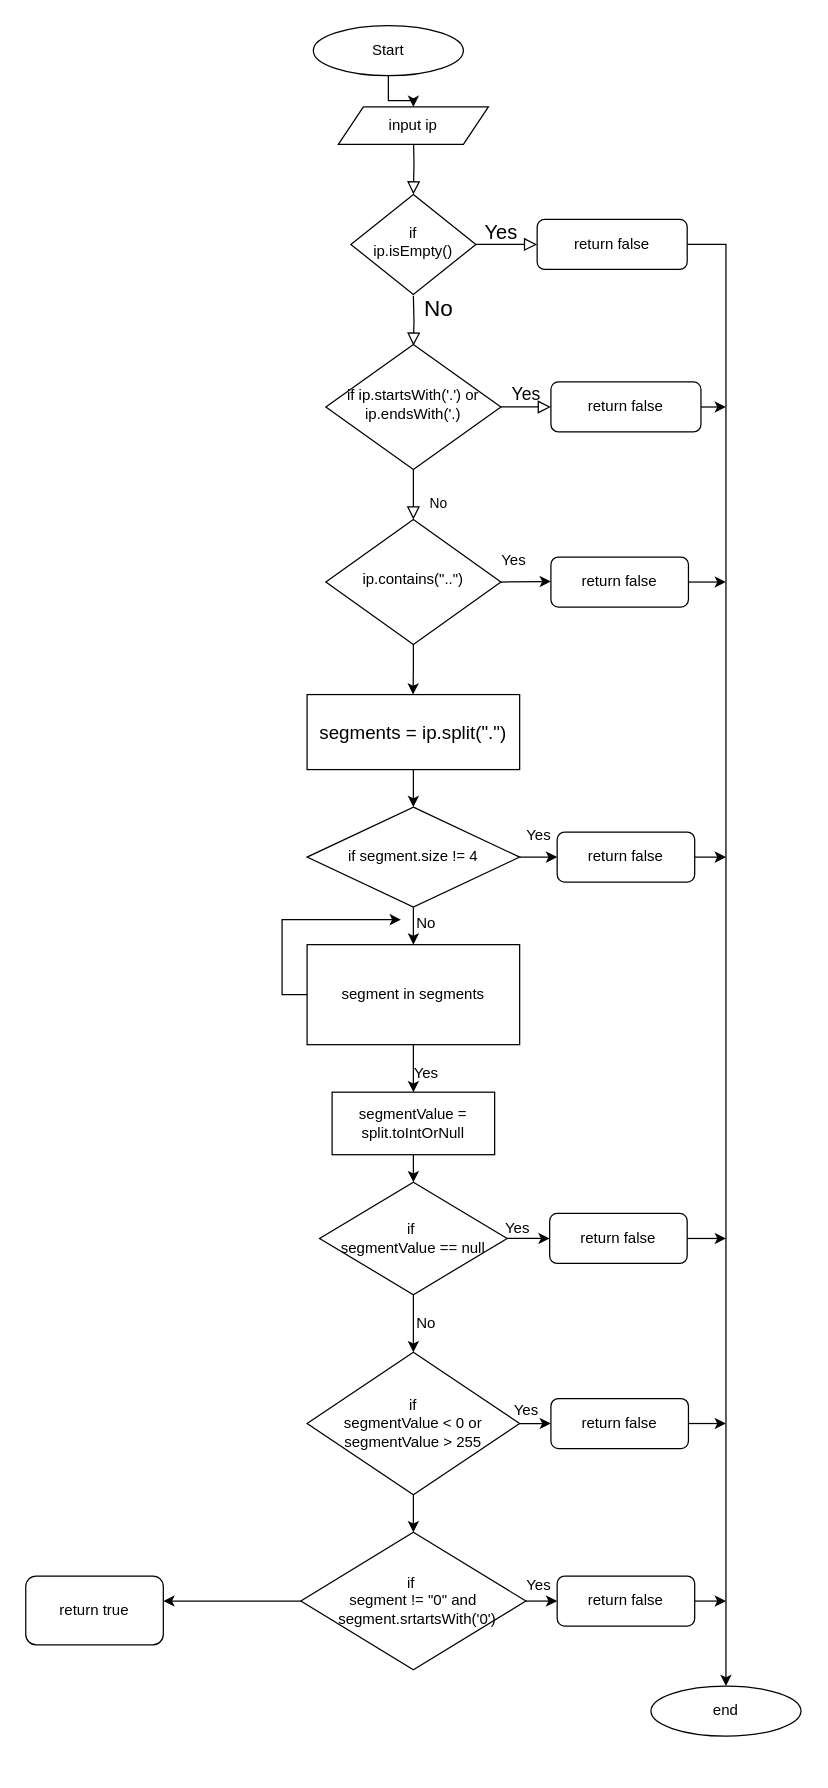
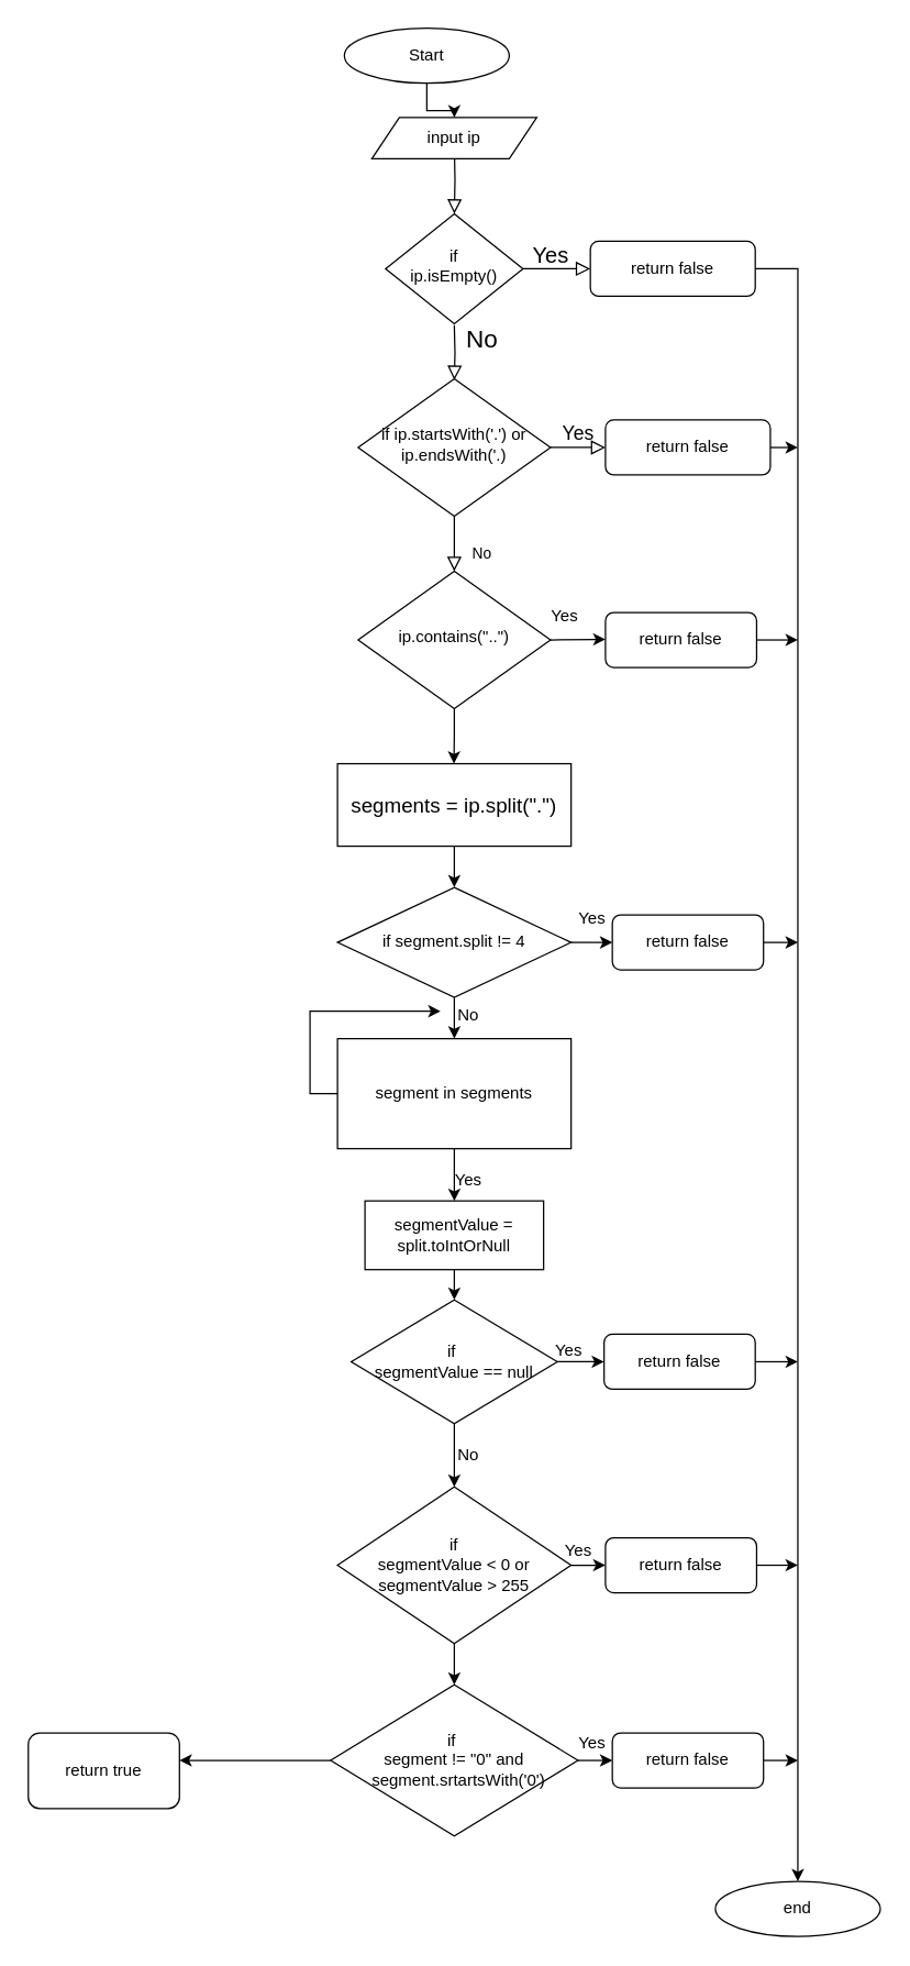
  <mxCell id="0" />
  <mxCell id="1" parent="0" />
  <mxCell id="2" value="" style="rounded=0;html=1;jettySize=auto;orthogonalLoop=1;fontSize=11;endArrow=block;endFill=0;endSize=8;strokeWidth=1;shadow=0;labelBackgroundColor=none;edgeStyle=orthogonalEdgeStyle;" parent="1" target="5" edge="1"><mxGeometry relative="1" as="geometry"><mxPoint x="330" y="105" as="sourcePoint" /></mxGeometry></mxCell>
  <mxCell id="3" value="&lt;font style=&quot;font-size: 18px;&quot;&gt;No&lt;/font&gt;" style="rounded=0;html=1;jettySize=auto;orthogonalLoop=1;fontSize=11;endArrow=block;endFill=0;endSize=8;strokeWidth=1;shadow=0;labelBackgroundColor=none;edgeStyle=orthogonalEdgeStyle;" parent="1" edge="1"><mxGeometry x="-0.5" y="20" relative="1" as="geometry"><mxPoint as="offset" /><mxPoint x="330" y="236" as="sourcePoint" /><mxPoint x="330" y="276" as="targetPoint" /></mxGeometry></mxCell>
  <mxCell id="4" value="&lt;font style=&quot;font-size: 16px;&quot;&gt;Yes&lt;/font&gt;" style="edgeStyle=orthogonalEdgeStyle;rounded=0;html=1;jettySize=auto;orthogonalLoop=1;fontSize=11;endArrow=block;endFill=0;endSize=8;strokeWidth=1;shadow=0;labelBackgroundColor=none;" parent="1" source="5" target="7" edge="1"><mxGeometry x="-0.184" y="10" relative="1" as="geometry"><mxPoint as="offset" /></mxGeometry></mxCell>
  <mxCell id="5" value="if&lt;div&gt;ip.isEmpty()&lt;/div&gt;" style="rhombus;whiteSpace=wrap;html=1;shadow=0;fontFamily=Helvetica;fontSize=12;align=center;strokeWidth=1;spacing=6;spacingTop=-4;" parent="1" vertex="1"><mxGeometry x="280" y="155" width="100" height="80" as="geometry" /></mxCell>
  <mxCell id="6" style="edgeStyle=orthogonalEdgeStyle;rounded=0;orthogonalLoop=1;jettySize=auto;html=1;exitX=1;exitY=0.5;exitDx=0;exitDy=0;" edge="1" parent="1" source="7" target="16"><mxGeometry relative="1" as="geometry" /></mxCell>
  <mxCell id="7" value="return false" style="rounded=1;whiteSpace=wrap;html=1;fontSize=12;glass=0;strokeWidth=1;shadow=0;" parent="1" vertex="1"><mxGeometry x="429" y="175" width="120" height="40" as="geometry" /></mxCell>
  <mxCell id="8" value="No" style="rounded=0;html=1;jettySize=auto;orthogonalLoop=1;fontSize=11;endArrow=block;endFill=0;endSize=8;strokeWidth=1;shadow=0;labelBackgroundColor=none;edgeStyle=orthogonalEdgeStyle;" parent="1" source="10" edge="1"><mxGeometry x="0.333" y="20" relative="1" as="geometry"><mxPoint as="offset" /><mxPoint x="330" y="415" as="targetPoint" /></mxGeometry></mxCell>
  <mxCell id="9" value="&lt;font style=&quot;font-size: 14px;&quot;&gt;Yes&lt;/font&gt;" style="edgeStyle=orthogonalEdgeStyle;rounded=0;html=1;jettySize=auto;orthogonalLoop=1;fontSize=11;endArrow=block;endFill=0;endSize=8;strokeWidth=1;shadow=0;labelBackgroundColor=none;" parent="1" source="10" target="12" edge="1"><mxGeometry y="10" relative="1" as="geometry"><mxPoint as="offset" /></mxGeometry></mxCell>
  <mxCell id="10" value="if ip.startsWith('.') or&lt;div&gt;ip.endsWith('.)&lt;/div&gt;" style="rhombus;whiteSpace=wrap;html=1;shadow=0;fontFamily=Helvetica;fontSize=12;align=center;strokeWidth=1;spacing=6;spacingTop=-4;" parent="1" vertex="1"><mxGeometry x="260" y="275" width="140" height="100" as="geometry" /></mxCell>
  <mxCell id="11" style="edgeStyle=orthogonalEdgeStyle;rounded=0;orthogonalLoop=1;jettySize=auto;html=1;exitX=1;exitY=0.5;exitDx=0;exitDy=0;" edge="1" parent="1" source="12"><mxGeometry relative="1" as="geometry"><mxPoint x="580" y="324.5" as="targetPoint" /></mxGeometry></mxCell>
  <mxCell id="12" value="return false" style="rounded=1;whiteSpace=wrap;html=1;fontSize=12;glass=0;strokeWidth=1;shadow=0;" parent="1" vertex="1"><mxGeometry x="440" y="305" width="120" height="40" as="geometry" /></mxCell>
  <mxCell id="13" value="" style="edgeStyle=orthogonalEdgeStyle;rounded=0;orthogonalLoop=1;jettySize=auto;html=1;" edge="1" parent="1" source="14" target="15"><mxGeometry relative="1" as="geometry" /></mxCell>
  <mxCell id="14" value="Start" style="ellipse;whiteSpace=wrap;html=1;" vertex="1" parent="1"><mxGeometry x="250" y="20" width="120" height="40" as="geometry" /></mxCell>
  <mxCell id="15" value="input ip" style="shape=parallelogram;perimeter=parallelogramPerimeter;whiteSpace=wrap;html=1;fixedSize=1;" vertex="1" parent="1"><mxGeometry x="270" y="85" width="120" height="30" as="geometry" /></mxCell>
- <mxCell id="16" value="end" style="ellipse;whiteSpace=wrap;html=1;" vertex="1" parent="1"><mxGeometry x="520" y="1348" width="120" height="40" as="geometry" /></mxCell>
+ <mxCell id="16" value="end" style="ellipse;whiteSpace=wrap;html=1;" vertex="1" parent="1"><mxGeometry x="520" y="1368" width="120" height="40" as="geometry" /></mxCell>
  <mxCell id="17" style="edgeStyle=orthogonalEdgeStyle;rounded=0;orthogonalLoop=1;jettySize=auto;html=1;exitX=1;exitY=0.5;exitDx=0;exitDy=0;" edge="1" parent="1" source="19"><mxGeometry relative="1" as="geometry"><mxPoint x="440" y="464.5" as="targetPoint" /></mxGeometry></mxCell>
  <mxCell id="18" style="edgeStyle=orthogonalEdgeStyle;rounded=0;orthogonalLoop=1;jettySize=auto;html=1;exitX=0.5;exitY=1;exitDx=0;exitDy=0;" edge="1" parent="1" source="19"><mxGeometry relative="1" as="geometry"><mxPoint x="329.75" y="555" as="targetPoint" /></mxGeometry></mxCell>
  <mxCell id="19" value="ip.contains(&quot;..&quot;)" style="rhombus;whiteSpace=wrap;html=1;shadow=0;fontFamily=Helvetica;fontSize=12;align=center;strokeWidth=1;spacing=6;spacingTop=-4;" vertex="1" parent="1"><mxGeometry x="260" y="415" width="140" height="100" as="geometry" /></mxCell>
  <mxCell id="20" style="edgeStyle=orthogonalEdgeStyle;rounded=0;orthogonalLoop=1;jettySize=auto;html=1;" edge="1" parent="1" source="21"><mxGeometry relative="1" as="geometry"><mxPoint x="580" y="465" as="targetPoint" /></mxGeometry></mxCell>
  <mxCell id="21" value="return false" style="rounded=1;whiteSpace=wrap;html=1;fontSize=12;glass=0;strokeWidth=1;shadow=0;" vertex="1" parent="1"><mxGeometry x="440" y="445" width="110" height="40" as="geometry" /></mxCell>
  <mxCell id="22" value="Yes" style="text;html=1;align=center;verticalAlign=middle;resizable=0;points=[];autosize=1;strokeColor=none;fillColor=none;" vertex="1" parent="1"><mxGeometry x="390" y="433" width="40" height="30" as="geometry" /></mxCell>
  <mxCell id="23" value="" style="edgeStyle=orthogonalEdgeStyle;rounded=0;orthogonalLoop=1;jettySize=auto;html=1;" edge="1" parent="1" source="24" target="27"><mxGeometry relative="1" as="geometry" /></mxCell>
  <mxCell id="24" value="&lt;font style=&quot;font-size: 15px;&quot;&gt;segments = ip.split(&quot;.&quot;)&lt;/font&gt;" style="whiteSpace=wrap;html=1;" vertex="1" parent="1"><mxGeometry x="245" y="555" width="170" height="60" as="geometry" /></mxCell>
  <mxCell id="25" style="edgeStyle=orthogonalEdgeStyle;rounded=0;orthogonalLoop=1;jettySize=auto;html=1;exitX=1;exitY=0.5;exitDx=0;exitDy=0;entryX=0;entryY=0.5;entryDx=0;entryDy=0;" edge="1" parent="1" source="27" target="29"><mxGeometry relative="1" as="geometry" /></mxCell>
  <mxCell id="26" value="" style="edgeStyle=orthogonalEdgeStyle;rounded=0;orthogonalLoop=1;jettySize=auto;html=1;" edge="1" parent="1" source="27" target="33"><mxGeometry relative="1" as="geometry" /></mxCell>
- <mxCell id="27" value="if segment.size != 4" style="rhombus;whiteSpace=wrap;html=1;" vertex="1" parent="1"><mxGeometry x="245" y="645" width="170" height="80" as="geometry" /></mxCell>
+ <mxCell id="27" value="if segment.split != 4" style="rhombus;whiteSpace=wrap;html=1;" vertex="1" parent="1"><mxGeometry x="245" y="645" width="170" height="80" as="geometry" /></mxCell>
  <mxCell id="28" style="edgeStyle=orthogonalEdgeStyle;rounded=0;orthogonalLoop=1;jettySize=auto;html=1;" edge="1" parent="1" source="29"><mxGeometry relative="1" as="geometry"><mxPoint x="580" y="685" as="targetPoint" /></mxGeometry></mxCell>
  <mxCell id="29" value="return false" style="rounded=1;whiteSpace=wrap;html=1;fontSize=12;glass=0;strokeWidth=1;shadow=0;" vertex="1" parent="1"><mxGeometry x="445" y="665" width="110" height="40" as="geometry" /></mxCell>
  <mxCell id="30" value="Yes" style="text;html=1;align=center;verticalAlign=middle;resizable=0;points=[];autosize=1;strokeColor=none;fillColor=none;" vertex="1" parent="1"><mxGeometry x="410" y="653" width="40" height="30" as="geometry" /></mxCell>
  <mxCell id="31" value="" style="edgeStyle=orthogonalEdgeStyle;rounded=0;orthogonalLoop=1;jettySize=auto;html=1;" edge="1" parent="1" source="33" target="35"><mxGeometry relative="1" as="geometry" /></mxCell>
  <mxCell id="32" style="edgeStyle=orthogonalEdgeStyle;rounded=0;orthogonalLoop=1;jettySize=auto;html=1;" edge="1" parent="1" source="33" target="36"><mxGeometry relative="1" as="geometry"><mxPoint x="240" y="735" as="targetPoint" /><Array as="points"><mxPoint x="225" y="795" /><mxPoint x="225" y="735" /></Array></mxGeometry></mxCell>
  <mxCell id="33" value="segment in segments" style="whiteSpace=wrap;html=1;rounded=0;" vertex="1" parent="1"><mxGeometry x="245" y="755" width="170" height="80" as="geometry" /></mxCell>
  <mxCell id="34" value="" style="edgeStyle=orthogonalEdgeStyle;rounded=0;orthogonalLoop=1;jettySize=auto;html=1;" edge="1" parent="1" source="35" target="40"><mxGeometry relative="1" as="geometry" /></mxCell>
  <mxCell id="35" value="segmentValue = split.toIntOrNull" style="whiteSpace=wrap;html=1;" vertex="1" parent="1"><mxGeometry x="265" y="873" width="130" height="50" as="geometry" /></mxCell>
  <mxCell id="36" value="No" style="text;html=1;align=center;verticalAlign=middle;resizable=0;points=[];autosize=1;strokeColor=none;fillColor=none;" vertex="1" parent="1"><mxGeometry x="320" y="723" width="40" height="30" as="geometry" /></mxCell>
  <mxCell id="37" value="Yes" style="text;html=1;align=center;verticalAlign=middle;resizable=0;points=[];autosize=1;strokeColor=none;fillColor=none;" vertex="1" parent="1"><mxGeometry x="320" y="843" width="40" height="30" as="geometry" /></mxCell>
  <mxCell id="38" style="edgeStyle=orthogonalEdgeStyle;rounded=0;orthogonalLoop=1;jettySize=auto;html=1;entryX=0;entryY=0.5;entryDx=0;entryDy=0;" edge="1" parent="1" source="40" target="42"><mxGeometry relative="1" as="geometry" /></mxCell>
  <mxCell id="39" value="" style="edgeStyle=orthogonalEdgeStyle;rounded=0;orthogonalLoop=1;jettySize=auto;html=1;" edge="1" parent="1" source="40" target="46"><mxGeometry relative="1" as="geometry" /></mxCell>
  <mxCell id="40" value="if&amp;nbsp;&lt;div&gt;segmentValue == null&lt;/div&gt;" style="rhombus;whiteSpace=wrap;html=1;" vertex="1" parent="1"><mxGeometry x="255" y="945" width="150" height="90" as="geometry" /></mxCell>
  <mxCell id="41" style="edgeStyle=orthogonalEdgeStyle;rounded=0;orthogonalLoop=1;jettySize=auto;html=1;exitX=1;exitY=0.5;exitDx=0;exitDy=0;" edge="1" parent="1" source="42"><mxGeometry relative="1" as="geometry"><mxPoint x="580" y="990" as="targetPoint" /></mxGeometry></mxCell>
  <mxCell id="42" value="return false" style="rounded=1;whiteSpace=wrap;html=1;fontSize=12;glass=0;strokeWidth=1;shadow=0;" vertex="1" parent="1"><mxGeometry x="439" y="970" width="110" height="40" as="geometry" /></mxCell>
  <mxCell id="43" value="Yes" style="text;html=1;align=center;verticalAlign=middle;resizable=0;points=[];autosize=1;strokeColor=none;fillColor=none;" vertex="1" parent="1"><mxGeometry x="393" y="967" width="40" height="30" as="geometry" /></mxCell>
  <mxCell id="44" style="edgeStyle=orthogonalEdgeStyle;rounded=0;orthogonalLoop=1;jettySize=auto;html=1;" edge="1" parent="1" source="46"><mxGeometry relative="1" as="geometry"><mxPoint x="440" y="1138" as="targetPoint" /></mxGeometry></mxCell>
  <mxCell id="45" value="" style="edgeStyle=orthogonalEdgeStyle;rounded=0;orthogonalLoop=1;jettySize=auto;html=1;" edge="1" parent="1" source="46" target="53"><mxGeometry relative="1" as="geometry" /></mxCell>
  <mxCell id="46" value="if&lt;div&gt;segmentValue &amp;lt; 0 or segmentValue &amp;gt; 255&lt;/div&gt;" style="rhombus;whiteSpace=wrap;html=1;" vertex="1" parent="1"><mxGeometry x="245" y="1081" width="170" height="114" as="geometry" /></mxCell>
  <mxCell id="47" value="No" style="text;html=1;align=center;verticalAlign=middle;resizable=0;points=[];autosize=1;strokeColor=none;fillColor=none;" vertex="1" parent="1"><mxGeometry x="320" y="1043" width="40" height="30" as="geometry" /></mxCell>
  <mxCell id="48" style="edgeStyle=orthogonalEdgeStyle;rounded=0;orthogonalLoop=1;jettySize=auto;html=1;" edge="1" parent="1" source="49"><mxGeometry relative="1" as="geometry"><mxPoint x="580" y="1138" as="targetPoint" /></mxGeometry></mxCell>
  <mxCell id="49" value="return false" style="rounded=1;whiteSpace=wrap;html=1;fontSize=12;glass=0;strokeWidth=1;shadow=0;" vertex="1" parent="1"><mxGeometry x="440" y="1118" width="110" height="40" as="geometry" /></mxCell>
  <mxCell id="50" value="Yes" style="text;html=1;align=center;verticalAlign=middle;resizable=0;points=[];autosize=1;strokeColor=none;fillColor=none;" vertex="1" parent="1"><mxGeometry x="400" y="1113" width="40" height="30" as="geometry" /></mxCell>
  <mxCell id="51" style="edgeStyle=orthogonalEdgeStyle;rounded=0;orthogonalLoop=1;jettySize=auto;html=1;exitX=1;exitY=0.5;exitDx=0;exitDy=0;entryX=0;entryY=0.5;entryDx=0;entryDy=0;" edge="1" parent="1" source="53" target="55"><mxGeometry relative="1" as="geometry" /></mxCell>
  <mxCell id="52" value="" style="edgeStyle=orthogonalEdgeStyle;rounded=0;orthogonalLoop=1;jettySize=auto;html=1;" edge="1" parent="1" source="53"><mxGeometry relative="1" as="geometry"><mxPoint x="130" y="1280" as="targetPoint" /></mxGeometry></mxCell>
  <mxCell id="53" value="if&amp;nbsp;&lt;div&gt;segment != &quot;0&quot; and&lt;div&gt;&amp;nbsp; segment.srtartsWith('0')&lt;/div&gt;&lt;/div&gt;" style="rhombus;whiteSpace=wrap;html=1;" vertex="1" parent="1"><mxGeometry x="240" y="1225" width="180" height="110" as="geometry" /></mxCell>
  <mxCell id="54" style="edgeStyle=orthogonalEdgeStyle;rounded=0;orthogonalLoop=1;jettySize=auto;html=1;exitX=1;exitY=0.5;exitDx=0;exitDy=0;" edge="1" parent="1" source="55"><mxGeometry relative="1" as="geometry"><mxPoint x="580" y="1280" as="targetPoint" /></mxGeometry></mxCell>
  <mxCell id="55" value="return false" style="rounded=1;whiteSpace=wrap;html=1;fontSize=12;glass=0;strokeWidth=1;shadow=0;" vertex="1" parent="1"><mxGeometry x="445" y="1260" width="110" height="40" as="geometry" /></mxCell>
  <mxCell id="56" value="Yes" style="text;html=1;align=center;verticalAlign=middle;resizable=0;points=[];autosize=1;strokeColor=none;fillColor=none;" vertex="1" parent="1"><mxGeometry x="410" y="1253" width="40" height="30" as="geometry" /></mxCell>
  <mxCell id="57" value="return true" style="rounded=1;whiteSpace=wrap;html=1;fontSize=12;glass=0;strokeWidth=1;shadow=0;" vertex="1" parent="1"><mxGeometry x="20" y="1260" width="110" height="55" as="geometry" /></mxCell>
